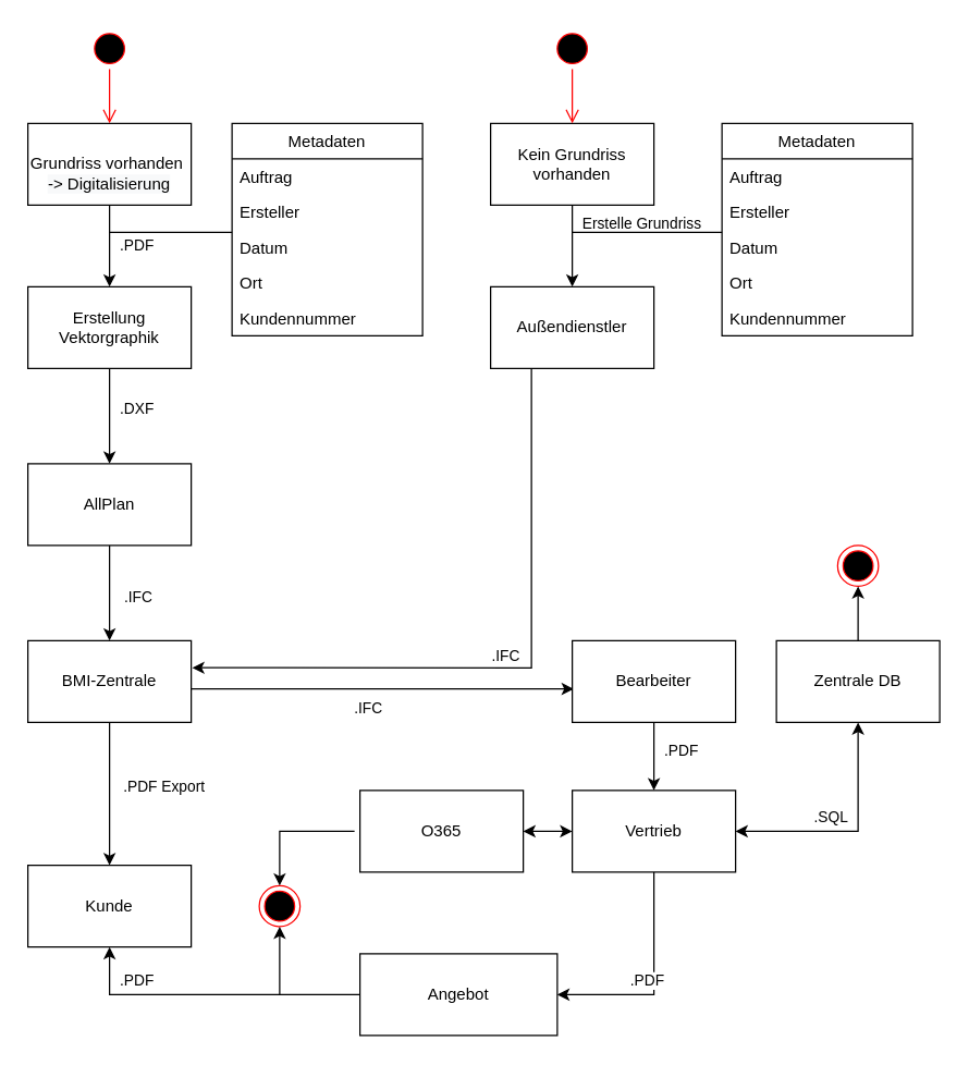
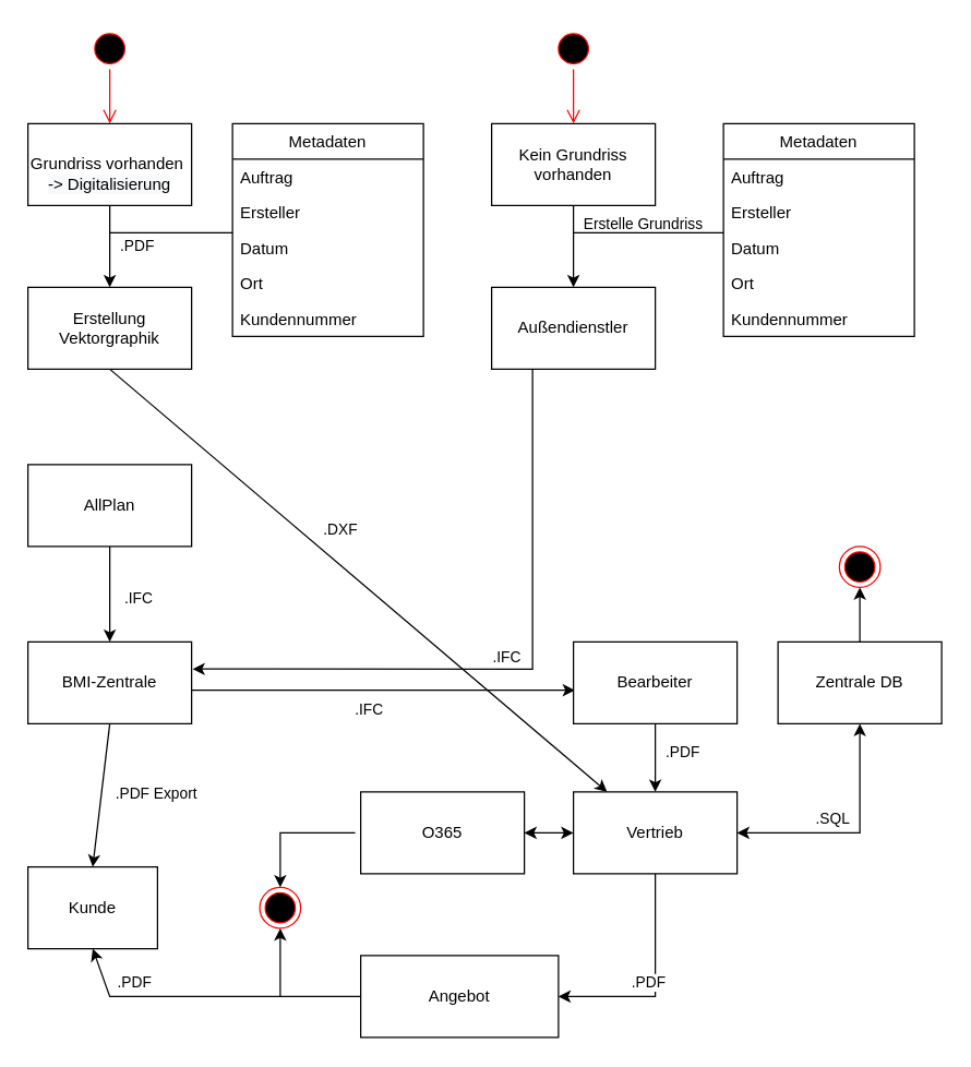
  <mxCell id="0" />
  <mxCell id="1" parent="0" />
  <mxCell id="2" value="&lt;br&gt;Grundriss vorhanden&amp;nbsp;&lt;br&gt;&lt;span style=&quot;color: rgb(0 , 0 , 0) ; font-family: &amp;#34;helvetica&amp;#34; ; font-size: 12px ; font-style: normal ; font-weight: 400 ; letter-spacing: normal ; text-align: center ; text-indent: 0px ; text-transform: none ; word-spacing: 0px ; background-color: rgb(248 , 249 , 250) ; display: inline ; float: none&quot;&gt;-&amp;gt; Digitalisierung&lt;/span&gt;&lt;br&gt;" style="rounded=0;whiteSpace=wrap;html=1;" parent="1" vertex="1"><mxGeometry x="20" y="90" width="120" height="60" as="geometry" /></mxCell>
  <mxCell id="3" value="Erstellung Vektorgraphik" style="rounded=0;whiteSpace=wrap;html=1;" parent="1" vertex="1"><mxGeometry x="20" y="210" width="120" height="60" as="geometry" /></mxCell>
  <mxCell id="4" value="AllPlan" style="rounded=0;whiteSpace=wrap;html=1;" parent="1" vertex="1"><mxGeometry x="20" y="340" width="120" height="60" as="geometry" /></mxCell>
  <mxCell id="5" value="BMI-Zentrale" style="rounded=0;whiteSpace=wrap;html=1;" parent="1" vertex="1"><mxGeometry x="20" y="470" width="120" height="60" as="geometry" /></mxCell>
  <mxCell id="6" value="Kein Grundriss vorhanden" style="rounded=0;whiteSpace=wrap;html=1;" parent="1" vertex="1"><mxGeometry x="360" y="90" width="120" height="60" as="geometry" /></mxCell>
  <mxCell id="7" value="Außendienstler" style="rounded=0;whiteSpace=wrap;html=1;" parent="1" vertex="1"><mxGeometry x="360" y="210" width="120" height="60" as="geometry" /></mxCell>
  <mxCell id="8" value="" style="endArrow=classic;html=1;rounded=0;exitX=0.25;exitY=1;exitDx=0;exitDy=0;entryX=1.006;entryY=0.331;entryDx=0;entryDy=0;entryPerimeter=0;" parent="1" source="7" target="5" edge="1"><mxGeometry width="50" height="50" relative="1" as="geometry"><mxPoint x="460" y="450" as="sourcePoint" /><mxPoint x="510" y="400" as="targetPoint" /><Array as="points"><mxPoint x="390" y="490" /></Array></mxGeometry></mxCell>
  <mxCell id="9" value=".IFC" style="edgeLabel;html=1;align=center;verticalAlign=middle;resizable=0;points=[];" parent="8" vertex="1" connectable="0"><mxGeometry x="-0.281" y="5" relative="1" as="geometry"><mxPoint x="-25" y="41" as="offset" /></mxGeometry></mxCell>
  <mxCell id="10" value="" style="endArrow=classic;html=1;rounded=0;exitX=0.5;exitY=1;exitDx=0;exitDy=0;entryX=0.5;entryY=0;entryDx=0;entryDy=0;" parent="1" source="4" target="5" edge="1"><mxGeometry width="50" height="50" relative="1" as="geometry"><mxPoint x="300" y="390" as="sourcePoint" /><mxPoint x="350" y="340" as="targetPoint" /></mxGeometry></mxCell>
  <mxCell id="11" value=".IFC" style="edgeLabel;html=1;align=center;verticalAlign=middle;resizable=0;points=[];" parent="10" vertex="1" connectable="0"><mxGeometry x="0.333" y="4" relative="1" as="geometry"><mxPoint x="16" y="-10" as="offset" /></mxGeometry></mxCell>
- <mxCell id="12" value=".DXF" style="endArrow=classic;html=1;rounded=0;exitX=0.5;exitY=1;exitDx=0;exitDy=0;" parent="1" source="3" target="4" edge="1"><mxGeometry x="-0.143" y="20" width="50" height="50" relative="1" as="geometry"><mxPoint x="300" y="410" as="sourcePoint" /><mxPoint x="350" y="360" as="targetPoint" /><mxPoint as="offset" /></mxGeometry></mxCell>
+ <mxCell id="12" value=".DXF" style="endArrow=classic;html=1;rounded=0;exitX=0.5;exitY=1;exitDx=0;exitDy=0;" parent="1" source="3" target="21" edge="1"><mxGeometry x="-0.143" y="20" width="50" height="50" relative="1" as="geometry"><mxPoint x="300" y="410" as="sourcePoint" /><mxPoint x="350" y="360" as="targetPoint" /><mxPoint as="offset" /></mxGeometry></mxCell>
  <mxCell id="13" value=".PDF" style="endArrow=classic;html=1;rounded=0;exitX=0.5;exitY=1;exitDx=0;exitDy=0;" parent="1" source="2" target="3" edge="1"><mxGeometry y="20" width="50" height="50" relative="1" as="geometry"><mxPoint x="300" y="400" as="sourcePoint" /><mxPoint x="350" y="350" as="targetPoint" /><mxPoint as="offset" /></mxGeometry></mxCell>
  <mxCell id="14" value="" style="endArrow=classic;html=1;rounded=0;exitX=0.5;exitY=1;exitDx=0;exitDy=0;entryX=0.5;entryY=0;entryDx=0;entryDy=0;" parent="1" source="6" target="7" edge="1"><mxGeometry width="50" height="50" relative="1" as="geometry"><mxPoint x="290" y="390" as="sourcePoint" /><mxPoint x="340" y="340" as="targetPoint" /></mxGeometry></mxCell>
  <mxCell id="15" value="Erstelle Grundriss" style="edgeLabel;html=1;align=center;verticalAlign=middle;resizable=0;points=[];" parent="14" vertex="1" connectable="0"><mxGeometry x="0.429" y="-2" relative="1" as="geometry"><mxPoint x="52" y="-30" as="offset" /></mxGeometry></mxCell>
- <mxCell id="16" value="Kunde" style="rounded=0;whiteSpace=wrap;html=1;" parent="1" vertex="1"><mxGeometry x="20" y="635" width="120" height="60" as="geometry" /></mxCell>
+ <mxCell id="16" value="Kunde" style="rounded=0;whiteSpace=wrap;html=1;" parent="1" vertex="1"><mxGeometry x="20" y="635" width="95" height="60" as="geometry" /></mxCell>
  <mxCell id="17" value=".PDF Export" style="endArrow=classic;html=1;rounded=0;exitX=0.5;exitY=1;exitDx=0;exitDy=0;entryX=0.5;entryY=0;entryDx=0;entryDy=0;" parent="1" source="5" target="16" edge="1"><mxGeometry x="-0.111" y="40" width="50" height="50" relative="1" as="geometry"><mxPoint x="300" y="380" as="sourcePoint" /><mxPoint x="350" y="330" as="targetPoint" /><mxPoint as="offset" /></mxGeometry></mxCell>
  <mxCell id="18" value=".IFC" style="endArrow=classic;html=1;rounded=0;exitX=0.997;exitY=0.59;exitDx=0;exitDy=0;entryX=0.009;entryY=0.59;entryDx=0;entryDy=0;exitPerimeter=0;entryPerimeter=0;" parent="1" source="5" target="19" edge="1"><mxGeometry x="-0.074" y="-15" width="50" height="50" relative="1" as="geometry"><mxPoint x="300" y="380" as="sourcePoint" /><mxPoint x="450" y="515" as="targetPoint" /><mxPoint as="offset" /><Array as="points" /></mxGeometry></mxCell>
  <mxCell id="19" value="Bearbeiter" style="rounded=0;whiteSpace=wrap;html=1;" parent="1" vertex="1"><mxGeometry x="420" y="470" width="120" height="60" as="geometry" /></mxCell>
  <mxCell id="20" value=".PDF" style="endArrow=classic;html=1;rounded=0;exitX=0.5;exitY=1;exitDx=0;exitDy=0;" parent="1" source="19" target="21" edge="1"><mxGeometry x="-0.143" y="20" width="50" height="50" relative="1" as="geometry"><mxPoint x="260" y="380" as="sourcePoint" /><mxPoint x="480" y="590" as="targetPoint" /><mxPoint as="offset" /></mxGeometry></mxCell>
  <mxCell id="21" value="Vertrieb" style="rounded=0;whiteSpace=wrap;html=1;" parent="1" vertex="1"><mxGeometry x="420" y="580" width="120" height="60" as="geometry" /></mxCell>
  <mxCell id="22" value="Zentrale DB" style="rounded=0;whiteSpace=wrap;html=1;" parent="1" vertex="1"><mxGeometry x="570" y="470" width="120" height="60" as="geometry" /></mxCell>
  <mxCell id="23" value=".SQL" style="endArrow=classic;startArrow=classic;html=1;rounded=0;entryX=0.5;entryY=1;entryDx=0;entryDy=0;exitX=1;exitY=0.5;exitDx=0;exitDy=0;" parent="1" source="21" target="22" edge="1"><mxGeometry x="-0.176" y="10" width="50" height="50" relative="1" as="geometry"><mxPoint x="260" y="380" as="sourcePoint" /><mxPoint x="310" y="330" as="targetPoint" /><Array as="points"><mxPoint x="630" y="610" /></Array><mxPoint as="offset" /></mxGeometry></mxCell>
  <mxCell id="24" value="O365" style="rounded=0;whiteSpace=wrap;html=1;" parent="1" vertex="1"><mxGeometry x="264" y="580" width="120" height="60" as="geometry" /></mxCell>
  <mxCell id="25" value="" style="endArrow=classic;startArrow=classic;html=1;rounded=0;entryX=0;entryY=0.5;entryDx=0;entryDy=0;exitX=1;exitY=0.5;exitDx=0;exitDy=0;" parent="1" source="24" target="21" edge="1"><mxGeometry width="50" height="50" relative="1" as="geometry"><mxPoint x="300" y="380" as="sourcePoint" /><mxPoint x="350" y="330" as="targetPoint" /></mxGeometry></mxCell>
  <mxCell id="26" value="Angebot" style="rounded=0;whiteSpace=wrap;html=1;" parent="1" vertex="1"><mxGeometry x="264" y="700" width="145" height="60" as="geometry" /></mxCell>
  <mxCell id="27" value=".PDF" style="endArrow=classic;html=1;rounded=0;entryX=1;entryY=0.5;entryDx=0;entryDy=0;exitX=0.5;exitY=1;exitDx=0;exitDy=0;" parent="1" source="21" target="26" edge="1"><mxGeometry x="0.183" y="-10" width="50" height="50" relative="1" as="geometry"><mxPoint x="300" y="380" as="sourcePoint" /><mxPoint x="350" y="330" as="targetPoint" /><Array as="points"><mxPoint x="480" y="730" /></Array><mxPoint as="offset" /></mxGeometry></mxCell>
  <mxCell id="28" value=".PDF" style="endArrow=classic;html=1;rounded=0;entryX=0.5;entryY=1;entryDx=0;entryDy=0;exitX=0;exitY=0.5;exitDx=0;exitDy=0;" parent="1" source="26" target="16" edge="1"><mxGeometry x="0.498" y="-10" width="50" height="50" relative="1" as="geometry"><mxPoint x="300" y="380" as="sourcePoint" /><mxPoint x="350" y="330" as="targetPoint" /><Array as="points"><mxPoint x="80" y="730" /></Array><mxPoint as="offset" /></mxGeometry></mxCell>
  <mxCell id="29" value="" style="ellipse;html=1;shape=endState;fillColor=#000000;strokeColor=#ff0000;" vertex="1" parent="1"><mxGeometry x="615" y="400" width="30" height="30" as="geometry" /></mxCell>
  <mxCell id="30" value="" style="ellipse;html=1;shape=startState;fillColor=#000000;strokeColor=#ff0000;" vertex="1" parent="1"><mxGeometry x="65" y="20" width="30" height="30" as="geometry" /></mxCell>
  <mxCell id="31" value="" style="edgeStyle=orthogonalEdgeStyle;html=1;verticalAlign=bottom;endArrow=open;endSize=8;strokeColor=#ff0000;rounded=0;" edge="1" source="30" parent="1"><mxGeometry relative="1" as="geometry"><mxPoint x="80" y="90" as="targetPoint" /></mxGeometry></mxCell>
  <mxCell id="32" value="" style="ellipse;html=1;shape=endState;fillColor=#000000;strokeColor=#ff0000;" vertex="1" parent="1"><mxGeometry x="190" y="650" width="30" height="30" as="geometry" /></mxCell>
  <mxCell id="33" value="" style="endArrow=classic;html=1;rounded=0;entryX=0.5;entryY=1;entryDx=0;entryDy=0;exitX=0.5;exitY=0;exitDx=0;exitDy=0;" edge="1" parent="1" source="22" target="29"><mxGeometry width="50" height="50" relative="1" as="geometry"><mxPoint x="260" y="430" as="sourcePoint" /><mxPoint x="310" y="380" as="targetPoint" /></mxGeometry></mxCell>
  <mxCell id="34" value="" style="endArrow=classic;html=1;rounded=0;entryX=0.5;entryY=1;entryDx=0;entryDy=0;" edge="1" parent="1" target="32"><mxGeometry width="50" height="50" relative="1" as="geometry"><mxPoint x="205" y="730" as="sourcePoint" /><mxPoint x="210" y="670" as="targetPoint" /></mxGeometry></mxCell>
  <mxCell id="35" value="" style="endArrow=classic;html=1;rounded=0;entryX=0.5;entryY=0;entryDx=0;entryDy=0;" edge="1" parent="1" target="32"><mxGeometry width="50" height="50" relative="1" as="geometry"><mxPoint x="260" y="610" as="sourcePoint" /><mxPoint x="350" y="480" as="targetPoint" /><Array as="points"><mxPoint x="205" y="610" /></Array></mxGeometry></mxCell>
  <mxCell id="36" value="" style="ellipse;html=1;shape=startState;fillColor=#000000;strokeColor=#ff0000;" vertex="1" parent="1"><mxGeometry x="405" y="20" width="30" height="30" as="geometry" /></mxCell>
  <mxCell id="37" value="" style="edgeStyle=orthogonalEdgeStyle;html=1;verticalAlign=bottom;endArrow=open;endSize=8;strokeColor=#ff0000;rounded=0;" edge="1" source="36" parent="1"><mxGeometry relative="1" as="geometry"><mxPoint x="420" y="90" as="targetPoint" /></mxGeometry></mxCell>
  <mxCell id="38" value="" style="endArrow=none;html=1;rounded=0;" edge="1" parent="1"><mxGeometry width="50" height="50" relative="1" as="geometry"><mxPoint x="530" y="170" as="sourcePoint" /><mxPoint x="420" y="170" as="targetPoint" /></mxGeometry></mxCell>
  <mxCell id="39" value="Metadaten" style="swimlane;fontStyle=0;childLayout=stackLayout;horizontal=1;startSize=26;fillColor=none;horizontalStack=0;resizeParent=1;resizeParentMax=0;resizeLast=0;collapsible=1;marginBottom=0;" vertex="1" parent="1"><mxGeometry x="530" y="90" width="140" height="156" as="geometry" /></mxCell>
  <mxCell id="40" value="Auftrag" style="text;strokeColor=none;fillColor=none;align=left;verticalAlign=top;spacingLeft=4;spacingRight=4;overflow=hidden;rotatable=0;points=[[0,0.5],[1,0.5]];portConstraint=eastwest;" vertex="1" parent="39"><mxGeometry y="26" width="140" height="26" as="geometry" /></mxCell>
  <mxCell id="41" value="Ersteller" style="text;strokeColor=none;fillColor=none;align=left;verticalAlign=top;spacingLeft=4;spacingRight=4;overflow=hidden;rotatable=0;points=[[0,0.5],[1,0.5]];portConstraint=eastwest;" vertex="1" parent="39"><mxGeometry y="52" width="140" height="26" as="geometry" /></mxCell>
  <mxCell id="42" value="Datum" style="text;strokeColor=none;fillColor=none;align=left;verticalAlign=top;spacingLeft=4;spacingRight=4;overflow=hidden;rotatable=0;points=[[0,0.5],[1,0.5]];portConstraint=eastwest;" vertex="1" parent="39"><mxGeometry y="78" width="140" height="26" as="geometry" /></mxCell>
  <mxCell id="43" value="Ort" style="text;strokeColor=none;fillColor=none;align=left;verticalAlign=top;spacingLeft=4;spacingRight=4;overflow=hidden;rotatable=0;points=[[0,0.5],[1,0.5]];portConstraint=eastwest;" vertex="1" parent="39"><mxGeometry y="104" width="140" height="26" as="geometry" /></mxCell>
  <mxCell id="44" value="Kundennummer" style="text;strokeColor=none;fillColor=none;align=left;verticalAlign=top;spacingLeft=4;spacingRight=4;overflow=hidden;rotatable=0;points=[[0,0.5],[1,0.5]];portConstraint=eastwest;" vertex="1" parent="39"><mxGeometry y="130" width="140" height="26" as="geometry" /></mxCell>
  <mxCell id="45" value="Metadaten" style="swimlane;fontStyle=0;childLayout=stackLayout;horizontal=1;startSize=26;fillColor=none;horizontalStack=0;resizeParent=1;resizeParentMax=0;resizeLast=0;collapsible=1;marginBottom=0;" vertex="1" parent="1"><mxGeometry x="170" y="90" width="140" height="156" as="geometry" /></mxCell>
  <mxCell id="46" value="Auftrag" style="text;strokeColor=none;fillColor=none;align=left;verticalAlign=top;spacingLeft=4;spacingRight=4;overflow=hidden;rotatable=0;points=[[0,0.5],[1,0.5]];portConstraint=eastwest;" vertex="1" parent="45"><mxGeometry y="26" width="140" height="26" as="geometry" /></mxCell>
  <mxCell id="47" value="Ersteller" style="text;strokeColor=none;fillColor=none;align=left;verticalAlign=top;spacingLeft=4;spacingRight=4;overflow=hidden;rotatable=0;points=[[0,0.5],[1,0.5]];portConstraint=eastwest;" vertex="1" parent="45"><mxGeometry y="52" width="140" height="26" as="geometry" /></mxCell>
  <mxCell id="48" value="Datum" style="text;strokeColor=none;fillColor=none;align=left;verticalAlign=top;spacingLeft=4;spacingRight=4;overflow=hidden;rotatable=0;points=[[0,0.5],[1,0.5]];portConstraint=eastwest;" vertex="1" parent="45"><mxGeometry y="78" width="140" height="26" as="geometry" /></mxCell>
  <mxCell id="49" value="Ort" style="text;strokeColor=none;fillColor=none;align=left;verticalAlign=top;spacingLeft=4;spacingRight=4;overflow=hidden;rotatable=0;points=[[0,0.5],[1,0.5]];portConstraint=eastwest;" vertex="1" parent="45"><mxGeometry y="104" width="140" height="26" as="geometry" /></mxCell>
  <mxCell id="50" value="Kundennummer" style="text;strokeColor=none;fillColor=none;align=left;verticalAlign=top;spacingLeft=4;spacingRight=4;overflow=hidden;rotatable=0;points=[[0,0.5],[1,0.5]];portConstraint=eastwest;" vertex="1" parent="45"><mxGeometry y="130" width="140" height="26" as="geometry" /></mxCell>
  <mxCell id="51" value="" style="endArrow=none;html=1;rounded=0;" edge="1" parent="1"><mxGeometry width="50" height="50" relative="1" as="geometry"><mxPoint x="80" y="170" as="sourcePoint" /><mxPoint x="170" y="170" as="targetPoint" /></mxGeometry></mxCell>
